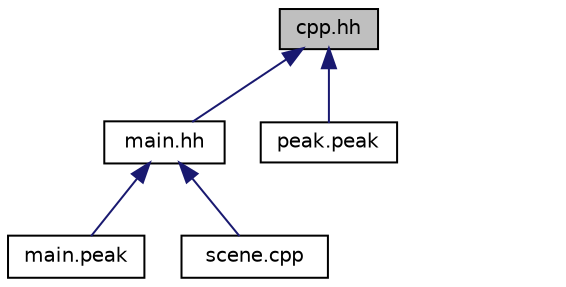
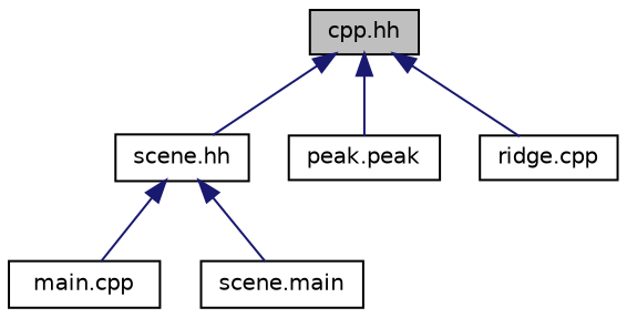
  digraph {
    node [color=black fillcolor=white fontname=Helvetica fontsize=10 shape=record style=filled]
    edge [color=midnightblue dir=back fontname=Helvetica fontsize=10 labelfontname=Helvetica labelfontsize=10 style=solid]
    n1 [fillcolor=grey75 fontcolor=black height=0.2 label="cpp.hh" width=0.4]
-   n2 [height=0.2 label="main.hh" width=0.4]
+   n2 [height=0.2 label="scene.hh" width=0.4]
    n3 [height=0.2 label="peak.peak" width=0.4]
-   n5 [height=0.2 label="main.peak" width=0.4]
-   n6 [height=0.2 label="scene.cpp" width=0.4]
+   n4 [height=0.2 label="ridge.cpp" width=0.4]
+   n5 [height=0.2 label="main.cpp" width=0.4]
+   n6 [height=0.2 label="scene.main" width=0.4]
    n1 -> n2
    n1 -> n3
+   n1 -> n4
    n2 -> n5
    n2 -> n6
  }
